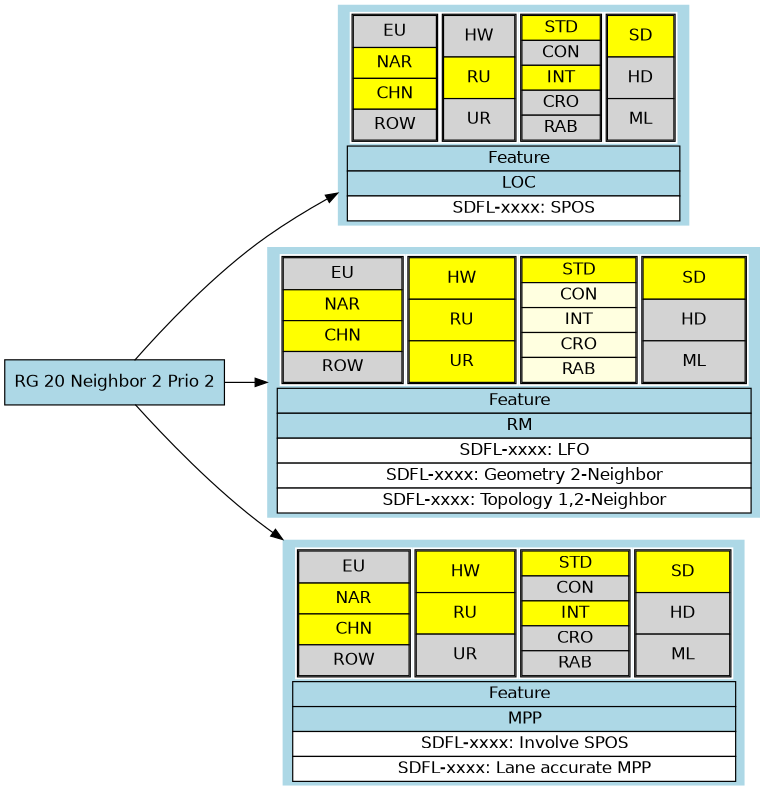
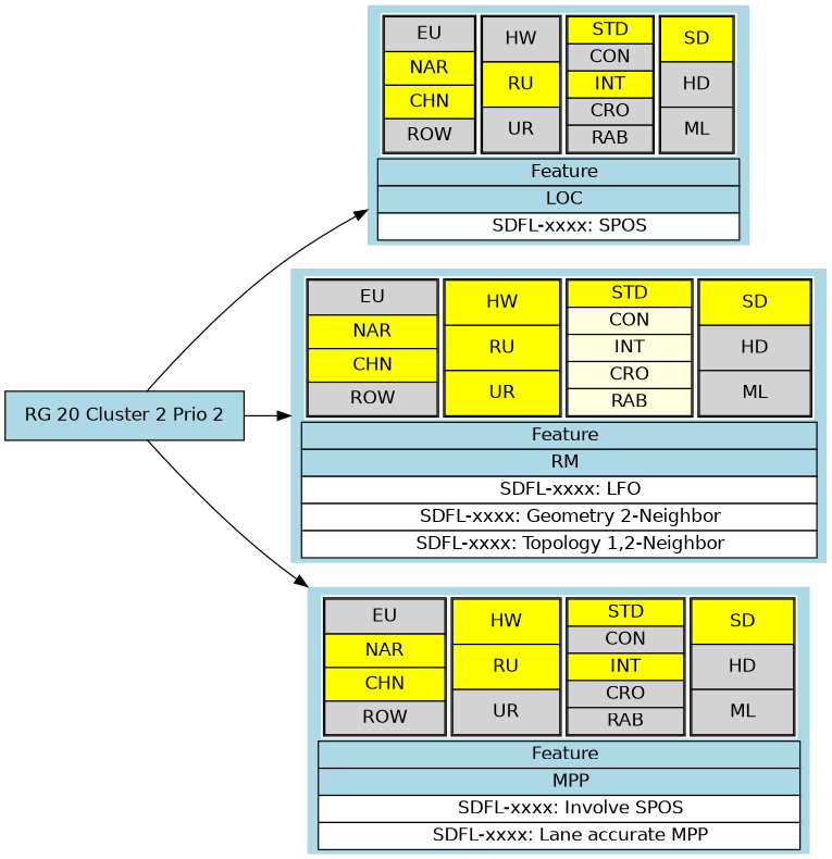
  digraph {
    color=lightgrey
    rankdir=LR
    style=filled
    fontname="DejaVu Sans"
    node [fillcolor=lightblue shape=none style=filled fontname="DejaVu Sans"]
    edge [fontname="DejaVu Sans"]
    n1 [label=<<table border="0" cellspacing="0">               <tr><td><table border="0" cellspacing="0">                 <tr>                   <td port="market" border="0" bgcolor="white">                   <table border="1" cellspacing="0">                     <tr><td bgcolor="lightgrey">EU</td></tr>                     <tr><td bgcolor="yellow">NAR</td></tr>                     <tr><td bgcolor="yellow">CHN</td></tr>                     <tr><td bgcolor="lightgrey">ROW</td></tr>                   </table></td>                   <td port="scenario" border="0" bgcolor="white">                   <table border="1" cellspacing="0">                     <tr><td bgcolor="lightgrey">HW</td></tr>                     <tr><td bgcolor="yellow">RU</td></tr>                     <tr><td bgcolor="lightgrey">UR</td></tr>                   </table></td>                   <td port="subscenario" border="0" bgcolor="white">                   <table border="1" cellspacing="0">                     <tr><td bgcolor="yellow">STD</td></tr>                     <tr><td bgcolor="lightgrey">CON</td></tr>                     <tr><td bgcolor="yellow">INT</td></tr>                     <tr><td bgcolor="lightgrey">CRO</td></tr>                     <tr><td bgcolor="lightgrey">RAB</td></tr>                   </table></td>                   <td port="resolution" border="0" bgcolor="white">                   <table border="1" cellspacing="0">                     <tr><td bgcolor="yellow">SD</td></tr>                     <tr><td bgcolor="lightgrey">HD</td></tr>                     <tr><td bgcolor="lightgrey">ML</td></tr>                   </table></td>                 </tr>               </table></td></tr>               <tr>                 <td port="stereotype" border="1" bgcolor="lightblue">                   Feature                 </td>               </tr>               <tr>                 <td port="plugin" border="1" bgcolor="lightblue">                   LOC                 </td>               </tr>               <tr><td port="SDFL-xxxxx" border="1" bgcolor="white">                   SDFL-xxxx: SPOS               </td></tr>       </table>>]
    n2 [label=<<table border="0" cellspacing="0">               <tr><td><table border="0" cellspacing="0">                 <tr>                   <td port="market" border="0" bgcolor="white">                   <table border="1" cellspacing="0">                     <tr><td bgcolor="lightgrey">EU</td></tr>                     <tr><td bgcolor="yellow">NAR</td></tr>                     <tr><td bgcolor="yellow">CHN</td></tr>                     <tr><td bgcolor="lightgrey">ROW</td></tr>                   </table></td>                   <td port="scenario" border="0" bgcolor="white">                   <table border="1" cellspacing="0">                     <tr><td bgcolor="yellow">HW</td></tr>                     <tr><td bgcolor="yellow">RU</td></tr>                     <tr><td bgcolor="yellow">UR</td></tr>                   </table></td>                   <td port="subscenario" border="0" bgcolor="white">                   <table border="1" cellspacing="0">                     <tr><td bgcolor="yellow">STD</td></tr>                     <tr><td bgcolor="lightyellow">CON</td></tr>                     <tr><td bgcolor="lightyellow">INT</td></tr>                     <tr><td bgcolor="lightyellow">CRO</td></tr>                     <tr><td bgcolor="lightyellow">RAB</td></tr>                   </table></td>                   <td port="resolution" border="0" bgcolor="white">                   <table border="1" cellspacing="0">                     <tr><td bgcolor="yellow">SD</td></tr>                     <tr><td bgcolor="lightgrey">HD</td></tr>                     <tr><td bgcolor="lightgrey">ML</td></tr>                   </table></td>                 </tr>               </table></td></tr>               <tr>                 <td port="stereotype" border="1" bgcolor="lightblue">                   Feature                 </td>               </tr>               <tr>                 <td port="plugin" border="1" bgcolor="lightblue">                   RM                 </td>               </tr>               <tr><td port="SDFL-xxxxx" border="1" bgcolor="white">                   SDFL-xxxx: LFO               </td></tr>               <tr><td port="SDFL-xxxxx" border="1" bgcolor="white">                   SDFL-xxxx: Geometry 2-Neighbor               </td></tr>               <tr><td port="SDFL-xxxxx" border="1" bgcolor="white">                   SDFL-xxxx: Topology 1,2-Neighbor               </td></tr>       </table>>]
    n3 [label=<<table border="0" cellspacing="0">               <tr><td><table border="0" cellspacing="0">                 <tr>                   <td port="market" border="0" bgcolor="white">                   <table border="1" cellspacing="0">                     <tr><td bgcolor="lightgrey">EU</td></tr>                     <tr><td bgcolor="yellow">NAR</td></tr>                     <tr><td bgcolor="yellow">CHN</td></tr>                     <tr><td bgcolor="lightgrey">ROW</td></tr>                   </table></td>                   <td port="scenario" border="0" bgcolor="white">                   <table border="1" cellspacing="0">                     <tr><td bgcolor="yellow">HW</td></tr>                     <tr><td bgcolor="yellow">RU</td></tr>                     <tr><td bgcolor="lightgrey">UR</td></tr>                   </table></td>                   <td port="subscenario" border="0" bgcolor="white">                   <table border="1" cellspacing="0">                     <tr><td bgcolor="yellow">STD</td></tr>                     <tr><td bgcolor="lightgrey">CON</td></tr>                     <tr><td bgcolor="yellow">INT</td></tr>                     <tr><td bgcolor="lightgrey">CRO</td></tr>                     <tr><td bgcolor="lightgrey">RAB</td></tr>                   </table></td>                   <td port="resolution" border="0" bgcolor="white">                   <table border="1" cellspacing="0">                     <tr><td bgcolor="yellow">SD</td></tr>                     <tr><td bgcolor="lightgrey">HD</td></tr>                     <tr><td bgcolor="lightgrey">ML</td></tr>                   </table></td>                 </tr>               </table></td></tr>               <tr>                 <td port="stereotype" border="1" bgcolor="lightblue">                   Feature                 </td>               </tr>               <tr>                 <td port="plugin" border="1" bgcolor="lightblue">                     MPP                 </td>               </tr>               <tr><td port="SDFL-xxxxx" border="1" bgcolor="white">                   SDFL-xxxx: Involve SPOS               </td></tr>               <tr><td port="SDFL-xxxxx" border="1" bgcolor="white">                   SDFL-xxxx: Lane accurate MPP               </td></tr>       </table>>]
-   n4 [label="RG 20 Neighbor 2 Prio 2" shape=record]
+   n4 [label="RG 20 Cluster 2 Prio 2" shape=record]
    n4 -> n1
    n4 -> n2
    n4 -> n3
  }
